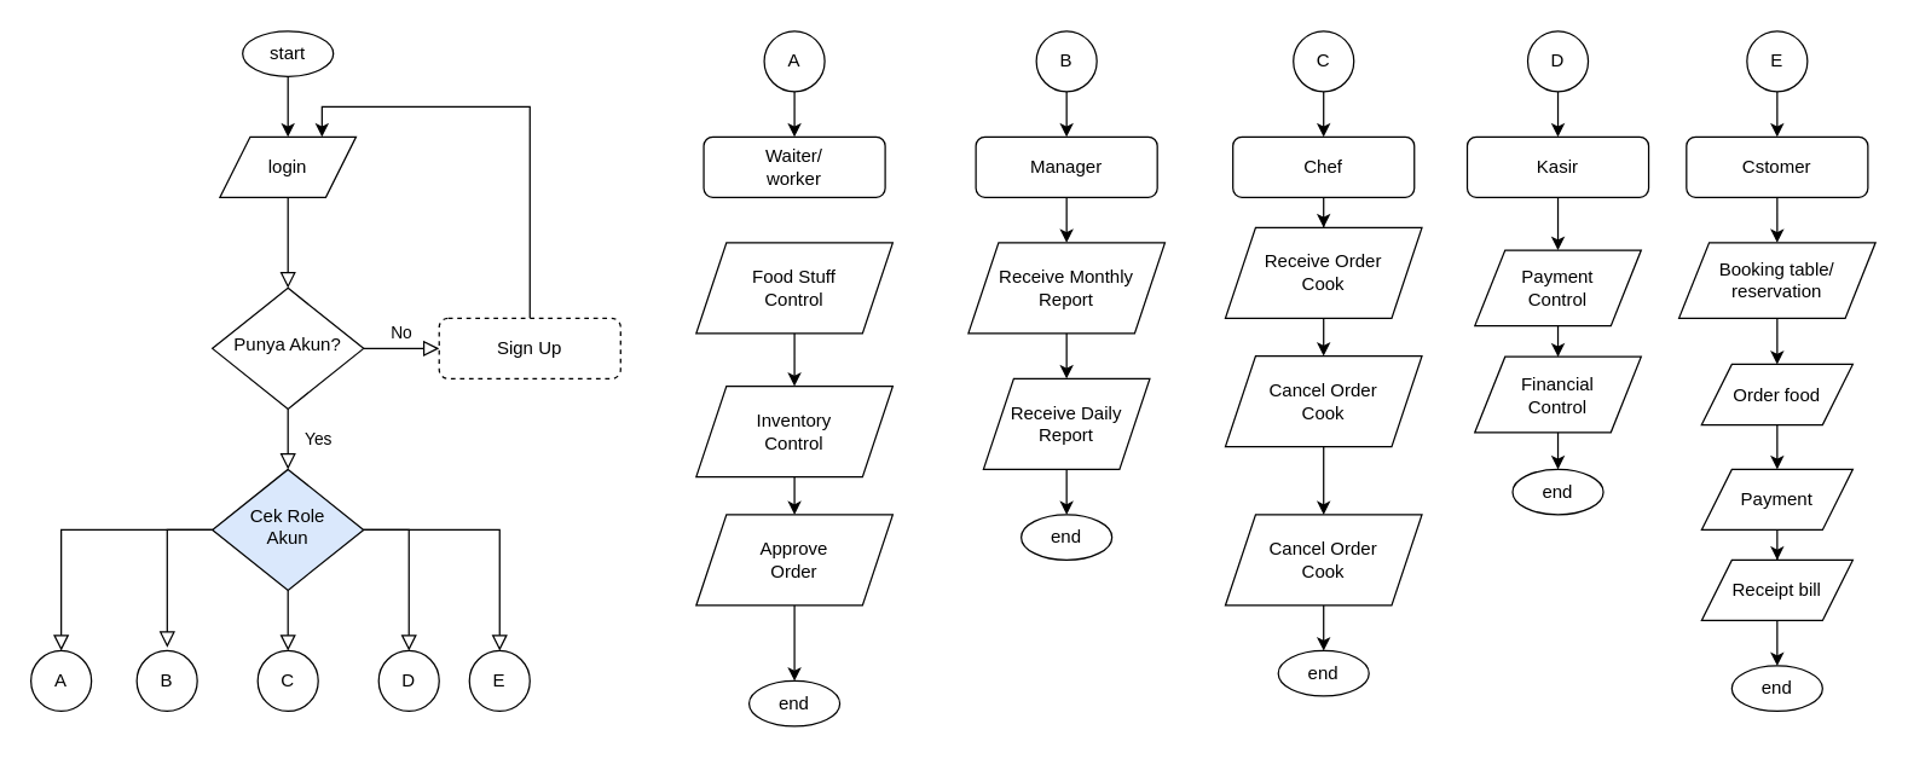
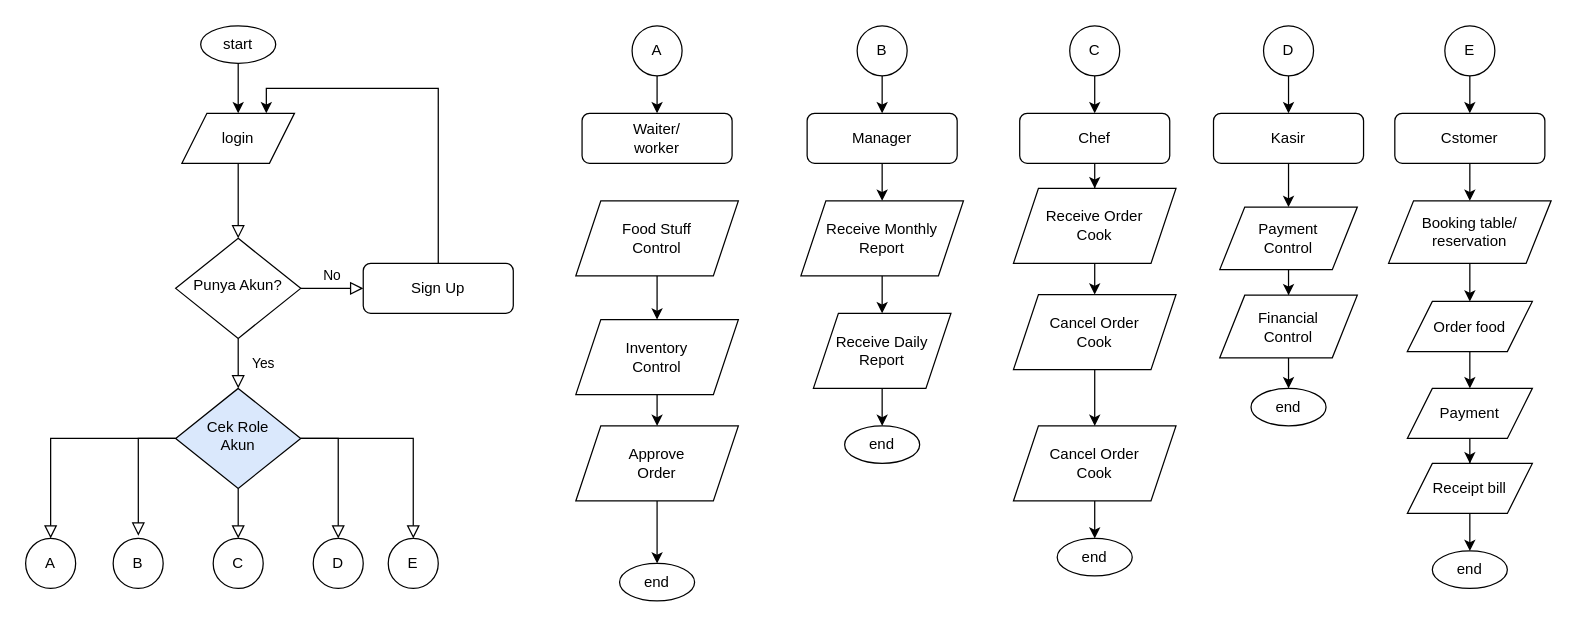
  <mxCell id="0" />
  <mxCell id="1" parent="0" />
  <mxCell id="2" value="" style="rounded=0;html=1;jettySize=auto;orthogonalLoop=1;fontSize=11;endArrow=block;endFill=0;endSize=8;strokeWidth=1;shadow=0;labelBackgroundColor=none;edgeStyle=orthogonalEdgeStyle;exitX=0.5;exitY=1;exitDx=0;exitDy=0;" parent="1" source="16" target="5" edge="1"><mxGeometry relative="1" as="geometry"><mxPoint x="190" y="140" as="sourcePoint" /></mxGeometry></mxCell>
  <mxCell id="3" value="Yes" style="rounded=0;html=1;jettySize=auto;orthogonalLoop=1;fontSize=11;endArrow=block;endFill=0;endSize=8;strokeWidth=1;shadow=0;labelBackgroundColor=none;edgeStyle=orthogonalEdgeStyle;" parent="1" source="5" target="10" edge="1"><mxGeometry y="20" relative="1" as="geometry"><mxPoint as="offset" /></mxGeometry></mxCell>
  <mxCell id="4" value="No" style="edgeStyle=orthogonalEdgeStyle;rounded=0;html=1;jettySize=auto;orthogonalLoop=1;fontSize=11;endArrow=block;endFill=0;endSize=8;strokeWidth=1;shadow=0;labelBackgroundColor=none;" parent="1" source="5" target="7" edge="1"><mxGeometry y="10" relative="1" as="geometry"><mxPoint as="offset" /></mxGeometry></mxCell>
  <mxCell id="5" value="Punya Akun?" style="rhombus;whiteSpace=wrap;html=1;shadow=0;fontFamily=Helvetica;fontSize=12;align=center;strokeWidth=1;spacing=6;spacingTop=-4;" parent="1" vertex="1"><mxGeometry x="140" y="190" width="100" height="80" as="geometry" /></mxCell>
  <mxCell id="6" style="edgeStyle=orthogonalEdgeStyle;rounded=0;orthogonalLoop=1;jettySize=auto;html=1;entryX=0.75;entryY=0;entryDx=0;entryDy=0;" parent="1" source="7" target="16" edge="1"><mxGeometry relative="1" as="geometry"><Array as="points"><mxPoint x="350" y="70" /><mxPoint x="213" y="70" /></Array></mxGeometry></mxCell>
- <mxCell id="7" value="Sign Up" style="rounded=1;whiteSpace=wrap;html=1;fontSize=12;glass=0;strokeWidth=1;shadow=0;dashed=1;" parent="1" vertex="1"><mxGeometry x="290" y="210" width="120" height="40" as="geometry" /></mxCell>
+ <mxCell id="7" value="Sign Up" style="rounded=1;whiteSpace=wrap;html=1;fontSize=12;glass=0;strokeWidth=1;shadow=0;" parent="1" vertex="1"><mxGeometry x="290" y="210" width="120" height="40" as="geometry" /></mxCell>
  <mxCell id="8" value="" style="rounded=0;html=1;jettySize=auto;orthogonalLoop=1;fontSize=11;endArrow=block;endFill=0;endSize=8;strokeWidth=1;shadow=0;labelBackgroundColor=none;edgeStyle=orthogonalEdgeStyle;entryX=0.503;entryY=-0.056;entryDx=0;entryDy=0;entryPerimeter=0;" parent="1" source="10" target="60" edge="1"><mxGeometry x="0.333" y="20" relative="1" as="geometry"><mxPoint as="offset" /><mxPoint x="40" y="420" as="targetPoint" /></mxGeometry></mxCell>
  <mxCell id="9" value="" style="edgeStyle=orthogonalEdgeStyle;rounded=0;html=1;jettySize=auto;orthogonalLoop=1;fontSize=11;endArrow=block;endFill=0;endSize=8;strokeWidth=1;shadow=0;labelBackgroundColor=none;entryX=0.5;entryY=0;entryDx=0;entryDy=0;" parent="1" source="10" target="61" edge="1"><mxGeometry y="10" relative="1" as="geometry"><mxPoint as="offset" /><mxPoint x="190" y="420" as="targetPoint" /></mxGeometry></mxCell>
  <mxCell id="10" value="Cek Role &lt;br&gt;Akun" style="rhombus;whiteSpace=wrap;html=1;shadow=0;fontFamily=Helvetica;fontSize=12;align=center;strokeWidth=1;spacing=6;spacingTop=-4;fillColor=#dae8fc;" parent="1" vertex="1"><mxGeometry x="140" y="310" width="100" height="80" as="geometry" /></mxCell>
  <mxCell id="11" style="edgeStyle=orthogonalEdgeStyle;rounded=0;orthogonalLoop=1;jettySize=auto;html=1;entryX=0.5;entryY=0;entryDx=0;entryDy=0;" parent="1" source="12" target="49" edge="1"><mxGeometry relative="1" as="geometry" /></mxCell>
  <mxCell id="12" value="Kasir" style="rounded=1;whiteSpace=wrap;html=1;fontSize=12;glass=0;strokeWidth=1;shadow=0;" parent="1" vertex="1"><mxGeometry x="970" y="90" width="120" height="40" as="geometry" /></mxCell>
  <mxCell id="13" style="edgeStyle=orthogonalEdgeStyle;rounded=0;orthogonalLoop=1;jettySize=auto;html=1;entryX=0.5;entryY=0;entryDx=0;entryDy=0;" parent="1" source="14" target="43" edge="1"><mxGeometry relative="1" as="geometry" /></mxCell>
  <mxCell id="14" value="Chef" style="rounded=1;whiteSpace=wrap;html=1;fontSize=12;glass=0;strokeWidth=1;shadow=0;" parent="1" vertex="1"><mxGeometry x="815" y="90" width="120" height="40" as="geometry" /></mxCell>
  <mxCell id="15" style="edgeStyle=orthogonalEdgeStyle;rounded=0;orthogonalLoop=1;jettySize=auto;html=1;entryX=0.5;entryY=0;entryDx=0;entryDy=0;exitX=0.5;exitY=1;exitDx=0;exitDy=0;" parent="1" source="52" target="16" edge="1"><mxGeometry relative="1" as="geometry"><mxPoint x="177.5" y="85" as="sourcePoint" /></mxGeometry></mxCell>
  <mxCell id="16" value="login" style="shape=parallelogram;perimeter=parallelogramPerimeter;whiteSpace=wrap;html=1;fixedSize=1;" parent="1" vertex="1"><mxGeometry x="145" y="90" width="90" height="40" as="geometry" /></mxCell>
  <mxCell id="17" value="" style="edgeStyle=orthogonalEdgeStyle;rounded=0;html=1;jettySize=auto;orthogonalLoop=1;fontSize=11;endArrow=block;endFill=0;endSize=8;strokeWidth=1;shadow=0;labelBackgroundColor=none;exitX=1;exitY=0.5;exitDx=0;exitDy=0;entryX=0.5;entryY=0;entryDx=0;entryDy=0;" parent="1" source="10" target="62" edge="1"><mxGeometry y="10" relative="1" as="geometry"><mxPoint as="offset" /><mxPoint x="330" y="390" as="sourcePoint" /><mxPoint x="330" y="420" as="targetPoint" /></mxGeometry></mxCell>
  <mxCell id="18" value="Waiter/&lt;br&gt;worker" style="rounded=1;whiteSpace=wrap;html=1;fontSize=12;glass=0;strokeWidth=1;shadow=0;" parent="1" vertex="1"><mxGeometry x="465" y="90" width="120" height="40" as="geometry" /></mxCell>
  <mxCell id="19" style="edgeStyle=orthogonalEdgeStyle;rounded=0;orthogonalLoop=1;jettySize=auto;html=1;entryX=0.5;entryY=0;entryDx=0;entryDy=0;" parent="1" source="20" target="33" edge="1"><mxGeometry relative="1" as="geometry" /></mxCell>
  <mxCell id="20" value="Manager" style="rounded=1;whiteSpace=wrap;html=1;fontSize=12;glass=0;strokeWidth=1;shadow=0;" parent="1" vertex="1"><mxGeometry x="645" y="90" width="120" height="40" as="geometry" /></mxCell>
  <mxCell id="21" value="" style="edgeStyle=orthogonalEdgeStyle;rounded=0;html=1;jettySize=auto;orthogonalLoop=1;fontSize=11;endArrow=block;endFill=0;endSize=8;strokeWidth=1;shadow=0;labelBackgroundColor=none;exitX=0;exitY=0.5;exitDx=0;exitDy=0;entryX=0.5;entryY=0;entryDx=0;entryDy=0;" parent="1" source="10" target="59" edge="1"><mxGeometry y="10" relative="1" as="geometry"><mxPoint as="offset" /><mxPoint x="-100" y="390" as="sourcePoint" /><mxPoint x="-100" y="420" as="targetPoint" /></mxGeometry></mxCell>
  <mxCell id="22" style="edgeStyle=orthogonalEdgeStyle;rounded=0;orthogonalLoop=1;jettySize=auto;html=1;entryX=0.5;entryY=0;entryDx=0;entryDy=0;" parent="1" source="23" target="27" edge="1"><mxGeometry relative="1" as="geometry" /></mxCell>
  <mxCell id="23" value="Cstomer" style="rounded=1;whiteSpace=wrap;html=1;fontSize=12;glass=0;strokeWidth=1;shadow=0;" parent="1" vertex="1"><mxGeometry x="1115" y="90" width="120" height="40" as="geometry" /></mxCell>
  <mxCell id="24" style="edgeStyle=orthogonalEdgeStyle;rounded=0;orthogonalLoop=1;jettySize=auto;html=1;entryX=0.5;entryY=0;entryDx=0;entryDy=0;" parent="1" source="25" target="29" edge="1"><mxGeometry relative="1" as="geometry" /></mxCell>
  <mxCell id="25" value="Order food" style="shape=parallelogram;perimeter=parallelogramPerimeter;whiteSpace=wrap;html=1;fixedSize=1;" parent="1" vertex="1"><mxGeometry x="1125" y="240.5" width="100" height="40" as="geometry" /></mxCell>
  <mxCell id="26" style="edgeStyle=orthogonalEdgeStyle;rounded=0;orthogonalLoop=1;jettySize=auto;html=1;entryX=0.5;entryY=0;entryDx=0;entryDy=0;" parent="1" source="27" target="25" edge="1"><mxGeometry relative="1" as="geometry" /></mxCell>
  <mxCell id="27" value="Booking table/&lt;br&gt;reservation" style="shape=parallelogram;perimeter=parallelogramPerimeter;whiteSpace=wrap;html=1;fixedSize=1;" parent="1" vertex="1"><mxGeometry x="1110" y="160" width="130" height="50" as="geometry" /></mxCell>
  <mxCell id="28" style="edgeStyle=orthogonalEdgeStyle;rounded=0;orthogonalLoop=1;jettySize=auto;html=1;entryX=0.5;entryY=0;entryDx=0;entryDy=0;" parent="1" source="29" target="31" edge="1"><mxGeometry relative="1" as="geometry" /></mxCell>
  <mxCell id="29" value="Payment" style="shape=parallelogram;perimeter=parallelogramPerimeter;whiteSpace=wrap;html=1;fixedSize=1;" parent="1" vertex="1"><mxGeometry x="1125" y="310" width="100" height="40" as="geometry" /></mxCell>
  <mxCell id="30" style="edgeStyle=orthogonalEdgeStyle;rounded=0;orthogonalLoop=1;jettySize=auto;html=1;entryX=0.5;entryY=0;entryDx=0;entryDy=0;" parent="1" source="31" target="58" edge="1"><mxGeometry relative="1" as="geometry" /></mxCell>
  <mxCell id="31" value="Receipt bill" style="shape=parallelogram;perimeter=parallelogramPerimeter;whiteSpace=wrap;html=1;fixedSize=1;" parent="1" vertex="1"><mxGeometry x="1125" y="370" width="100" height="40" as="geometry" /></mxCell>
  <mxCell id="32" style="edgeStyle=orthogonalEdgeStyle;rounded=0;orthogonalLoop=1;jettySize=auto;html=1;entryX=0.5;entryY=0;entryDx=0;entryDy=0;" parent="1" source="33" target="35" edge="1"><mxGeometry relative="1" as="geometry" /></mxCell>
  <mxCell id="33" value="Receive Monthly Report" style="shape=parallelogram;perimeter=parallelogramPerimeter;whiteSpace=wrap;html=1;fixedSize=1;" parent="1" vertex="1"><mxGeometry x="640" y="160" width="130" height="60" as="geometry" /></mxCell>
  <mxCell id="34" style="edgeStyle=orthogonalEdgeStyle;rounded=0;orthogonalLoop=1;jettySize=auto;html=1;entryX=0.5;entryY=0;entryDx=0;entryDy=0;" parent="1" source="35" target="55" edge="1"><mxGeometry relative="1" as="geometry" /></mxCell>
  <mxCell id="35" value="Receive Daily Report" style="shape=parallelogram;perimeter=parallelogramPerimeter;whiteSpace=wrap;html=1;fixedSize=1;" parent="1" vertex="1"><mxGeometry x="650" y="250" width="110" height="60" as="geometry" /></mxCell>
  <mxCell id="36" style="edgeStyle=orthogonalEdgeStyle;rounded=0;orthogonalLoop=1;jettySize=auto;html=1;entryX=0.5;entryY=0;entryDx=0;entryDy=0;" parent="1" source="37" target="39" edge="1"><mxGeometry relative="1" as="geometry" /></mxCell>
  <mxCell id="37" value="Food Stuff &lt;br&gt;Control" style="shape=parallelogram;perimeter=parallelogramPerimeter;whiteSpace=wrap;html=1;fixedSize=1;" parent="1" vertex="1"><mxGeometry x="460" y="160" width="130" height="60" as="geometry" /></mxCell>
  <mxCell id="38" style="edgeStyle=orthogonalEdgeStyle;rounded=0;orthogonalLoop=1;jettySize=auto;html=1;entryX=0.5;entryY=0;entryDx=0;entryDy=0;" parent="1" source="39" target="41" edge="1"><mxGeometry relative="1" as="geometry" /></mxCell>
  <mxCell id="39" value="Inventory &lt;br&gt;Control" style="shape=parallelogram;perimeter=parallelogramPerimeter;whiteSpace=wrap;html=1;fixedSize=1;" parent="1" vertex="1"><mxGeometry x="460" y="255" width="130" height="60" as="geometry" /></mxCell>
  <mxCell id="40" style="edgeStyle=orthogonalEdgeStyle;rounded=0;orthogonalLoop=1;jettySize=auto;html=1;entryX=0.5;entryY=0;entryDx=0;entryDy=0;" parent="1" source="41" target="53" edge="1"><mxGeometry relative="1" as="geometry" /></mxCell>
  <mxCell id="41" value="Approve &lt;br&gt;Order" style="shape=parallelogram;perimeter=parallelogramPerimeter;whiteSpace=wrap;html=1;fixedSize=1;" parent="1" vertex="1"><mxGeometry x="460" y="340" width="130" height="60" as="geometry" /></mxCell>
  <mxCell id="42" style="edgeStyle=orthogonalEdgeStyle;rounded=0;orthogonalLoop=1;jettySize=auto;html=1;entryX=0.5;entryY=0;entryDx=0;entryDy=0;" parent="1" source="43" target="45" edge="1"><mxGeometry relative="1" as="geometry" /></mxCell>
  <mxCell id="43" value="Receive Order &lt;br&gt;Cook" style="shape=parallelogram;perimeter=parallelogramPerimeter;whiteSpace=wrap;html=1;fixedSize=1;" parent="1" vertex="1"><mxGeometry x="810" y="150" width="130" height="60" as="geometry" /></mxCell>
  <mxCell id="44" style="edgeStyle=orthogonalEdgeStyle;rounded=0;orthogonalLoop=1;jettySize=auto;html=1;entryX=0.5;entryY=0;entryDx=0;entryDy=0;" parent="1" source="45" target="47" edge="1"><mxGeometry relative="1" as="geometry" /></mxCell>
  <mxCell id="45" value="Cancel Order&lt;br&gt;Cook" style="shape=parallelogram;perimeter=parallelogramPerimeter;whiteSpace=wrap;html=1;fixedSize=1;" parent="1" vertex="1"><mxGeometry x="810" y="235" width="130" height="60" as="geometry" /></mxCell>
  <mxCell id="46" style="edgeStyle=orthogonalEdgeStyle;rounded=0;orthogonalLoop=1;jettySize=auto;html=1;entryX=0.5;entryY=0;entryDx=0;entryDy=0;" parent="1" source="47" target="56" edge="1"><mxGeometry relative="1" as="geometry" /></mxCell>
  <mxCell id="47" value="Cancel Order &lt;br&gt;Cook" style="shape=parallelogram;perimeter=parallelogramPerimeter;whiteSpace=wrap;html=1;fixedSize=1;" parent="1" vertex="1"><mxGeometry x="810" y="340" width="130" height="60" as="geometry" /></mxCell>
  <mxCell id="48" style="edgeStyle=orthogonalEdgeStyle;rounded=0;orthogonalLoop=1;jettySize=auto;html=1;" parent="1" source="49" target="51" edge="1"><mxGeometry relative="1" as="geometry" /></mxCell>
  <mxCell id="49" value="Payment&lt;br&gt;Control" style="shape=parallelogram;perimeter=parallelogramPerimeter;whiteSpace=wrap;html=1;fixedSize=1;" parent="1" vertex="1"><mxGeometry x="975" y="165" width="110" height="50" as="geometry" /></mxCell>
  <mxCell id="50" style="edgeStyle=orthogonalEdgeStyle;rounded=0;orthogonalLoop=1;jettySize=auto;html=1;entryX=0.5;entryY=0;entryDx=0;entryDy=0;" parent="1" source="51" target="57" edge="1"><mxGeometry relative="1" as="geometry" /></mxCell>
  <mxCell id="51" value="Financial &lt;br&gt;Control" style="shape=parallelogram;perimeter=parallelogramPerimeter;whiteSpace=wrap;html=1;fixedSize=1;" parent="1" vertex="1"><mxGeometry x="975" y="235.5" width="110" height="50" as="geometry" /></mxCell>
  <mxCell id="52" value="start" style="ellipse;whiteSpace=wrap;html=1;" parent="1" vertex="1"><mxGeometry x="160" y="20" width="60" height="30" as="geometry" /></mxCell>
  <mxCell id="53" value="end" style="ellipse;whiteSpace=wrap;html=1;" parent="1" vertex="1"><mxGeometry x="495" y="450" width="60" height="30" as="geometry" /></mxCell>
  <mxCell id="54" value="" style="edgeStyle=orthogonalEdgeStyle;rounded=0;html=1;jettySize=auto;orthogonalLoop=1;fontSize=11;endArrow=block;endFill=0;endSize=8;strokeWidth=1;shadow=0;labelBackgroundColor=none;exitX=1;exitY=0.5;exitDx=0;exitDy=0;entryX=0.5;entryY=0;entryDx=0;entryDy=0;" parent="1" source="10" target="63" edge="1"><mxGeometry y="10" relative="1" as="geometry"><mxPoint as="offset" /><mxPoint x="250" y="360" as="sourcePoint" /><mxPoint x="460" y="420" as="targetPoint" /></mxGeometry></mxCell>
  <mxCell id="55" value="end" style="ellipse;whiteSpace=wrap;html=1;" parent="1" vertex="1"><mxGeometry x="675" y="340" width="60" height="30" as="geometry" /></mxCell>
  <mxCell id="56" value="end" style="ellipse;whiteSpace=wrap;html=1;" parent="1" vertex="1"><mxGeometry x="845" y="430" width="60" height="30" as="geometry" /></mxCell>
  <mxCell id="57" value="end" style="ellipse;whiteSpace=wrap;html=1;" parent="1" vertex="1"><mxGeometry x="1000" y="310" width="60" height="30" as="geometry" /></mxCell>
  <mxCell id="58" value="end" style="ellipse;whiteSpace=wrap;html=1;" parent="1" vertex="1"><mxGeometry x="1145" y="440" width="60" height="30" as="geometry" /></mxCell>
  <mxCell id="59" value="A" style="ellipse;whiteSpace=wrap;html=1;aspect=fixed;" parent="1" vertex="1"><mxGeometry x="20" y="430" width="40" height="40" as="geometry" /></mxCell>
  <mxCell id="60" value="B" style="ellipse;whiteSpace=wrap;html=1;aspect=fixed;" parent="1" vertex="1"><mxGeometry x="90" y="430" width="40" height="40" as="geometry" /></mxCell>
  <mxCell id="61" value="C" style="ellipse;whiteSpace=wrap;html=1;aspect=fixed;" parent="1" vertex="1"><mxGeometry x="170" y="430" width="40" height="40" as="geometry" /></mxCell>
  <mxCell id="62" value="D" style="ellipse;whiteSpace=wrap;html=1;aspect=fixed;" parent="1" vertex="1"><mxGeometry x="250" y="430" width="40" height="40" as="geometry" /></mxCell>
  <mxCell id="63" value="E" style="ellipse;whiteSpace=wrap;html=1;aspect=fixed;" parent="1" vertex="1"><mxGeometry x="310" y="430" width="40" height="40" as="geometry" /></mxCell>
  <mxCell id="64" style="edgeStyle=orthogonalEdgeStyle;rounded=0;orthogonalLoop=1;jettySize=auto;html=1;entryX=0.5;entryY=0;entryDx=0;entryDy=0;" parent="1" source="65" target="18" edge="1"><mxGeometry relative="1" as="geometry" /></mxCell>
  <mxCell id="65" value="A" style="ellipse;whiteSpace=wrap;html=1;aspect=fixed;" parent="1" vertex="1"><mxGeometry x="505" y="20" width="40" height="40" as="geometry" /></mxCell>
  <mxCell id="66" style="edgeStyle=orthogonalEdgeStyle;rounded=0;orthogonalLoop=1;jettySize=auto;html=1;exitX=0.5;exitY=1;exitDx=0;exitDy=0;entryX=0.5;entryY=0;entryDx=0;entryDy=0;" parent="1" source="67" target="20" edge="1"><mxGeometry relative="1" as="geometry" /></mxCell>
  <mxCell id="67" value="B" style="ellipse;whiteSpace=wrap;html=1;aspect=fixed;" parent="1" vertex="1"><mxGeometry x="685" y="20" width="40" height="40" as="geometry" /></mxCell>
  <mxCell id="68" style="edgeStyle=orthogonalEdgeStyle;rounded=0;orthogonalLoop=1;jettySize=auto;html=1;entryX=0.5;entryY=0;entryDx=0;entryDy=0;" parent="1" source="69" target="14" edge="1"><mxGeometry relative="1" as="geometry" /></mxCell>
  <mxCell id="69" value="C" style="ellipse;whiteSpace=wrap;html=1;aspect=fixed;" parent="1" vertex="1"><mxGeometry x="855" y="20" width="40" height="40" as="geometry" /></mxCell>
  <mxCell id="70" style="edgeStyle=orthogonalEdgeStyle;rounded=0;orthogonalLoop=1;jettySize=auto;html=1;entryX=0.5;entryY=0;entryDx=0;entryDy=0;" parent="1" source="71" target="12" edge="1"><mxGeometry relative="1" as="geometry" /></mxCell>
  <mxCell id="71" value="D" style="ellipse;whiteSpace=wrap;html=1;aspect=fixed;" parent="1" vertex="1"><mxGeometry x="1010" y="20" width="40" height="40" as="geometry" /></mxCell>
  <mxCell id="72" style="edgeStyle=orthogonalEdgeStyle;rounded=0;orthogonalLoop=1;jettySize=auto;html=1;entryX=0.5;entryY=0;entryDx=0;entryDy=0;" parent="1" source="73" target="23" edge="1"><mxGeometry relative="1" as="geometry" /></mxCell>
  <mxCell id="73" value="E" style="ellipse;whiteSpace=wrap;html=1;aspect=fixed;" parent="1" vertex="1"><mxGeometry x="1155" y="20" width="40" height="40" as="geometry" /></mxCell>
